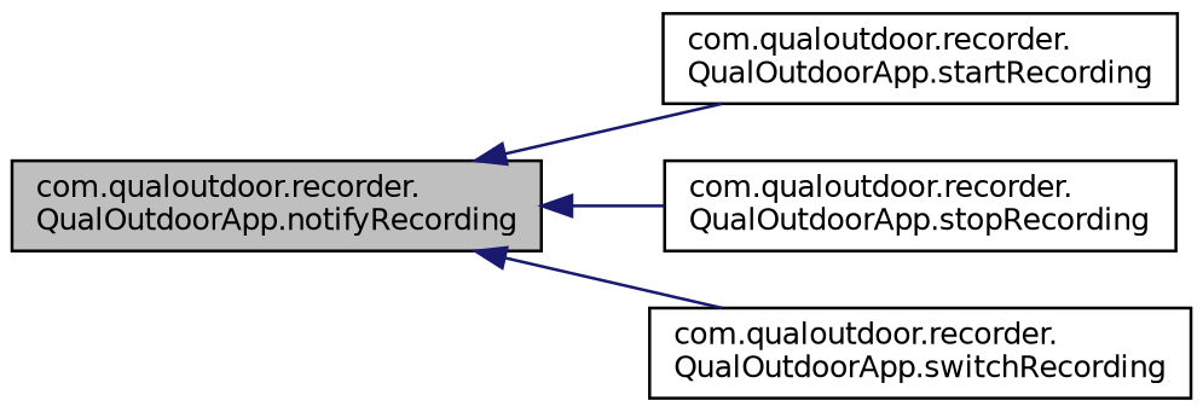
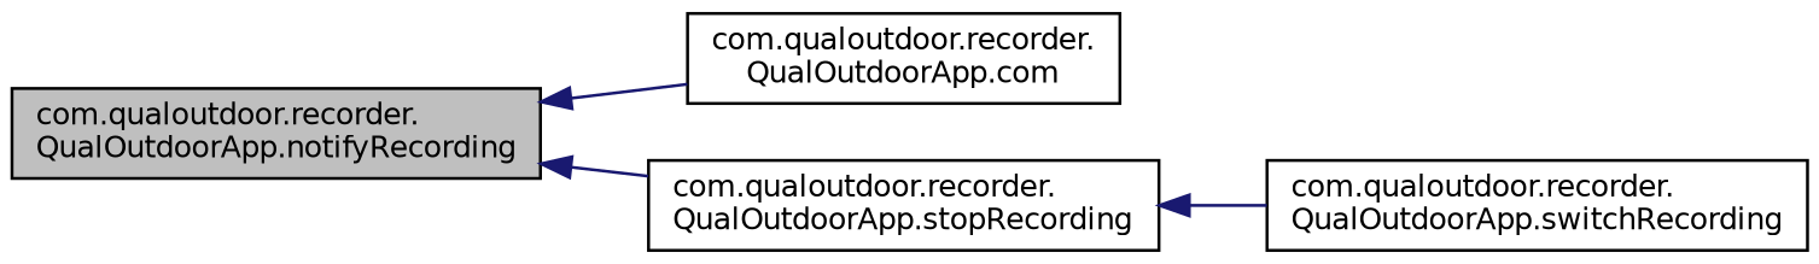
  digraph {
    rankdir=LR
    node [color=black fillcolor=white fontname=Helvetica fontsize=10 shape=record style=filled]
    edge [color=midnightblue dir=back fontname=Helvetica fontsize=10 labelfontname=Helvetica labelfontsize=10 style=solid]
    n1 [fillcolor=grey75 fontcolor=black height=0.2 label="com.qualoutdoor.recorder.\lQualOutdoorApp.notifyRecording" width=0.4]
-   n2 [height=0.2 label="com.qualoutdoor.recorder.\lQualOutdoorApp.startRecording" width=0.4]
+   n2 [height=0.2 label="com.qualoutdoor.recorder.\lQualOutdoorApp.com" width=0.4]
    n3 [height=0.2 label="com.qualoutdoor.recorder.\lQualOutdoorApp.stopRecording" width=0.4]
    n4 [height=0.2 label="com.qualoutdoor.recorder.\lQualOutdoorApp.switchRecording" width=0.4]
    n1 -> n2
    n1 -> n3
-   n1 -> n4
+   n3 -> n4
  }
